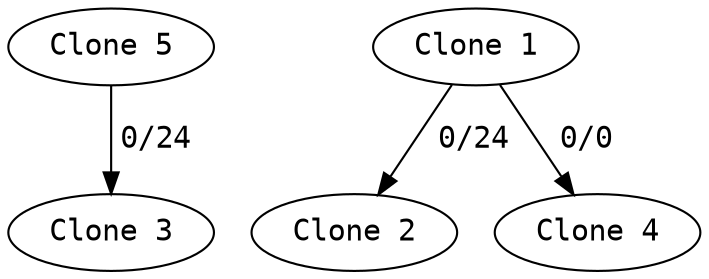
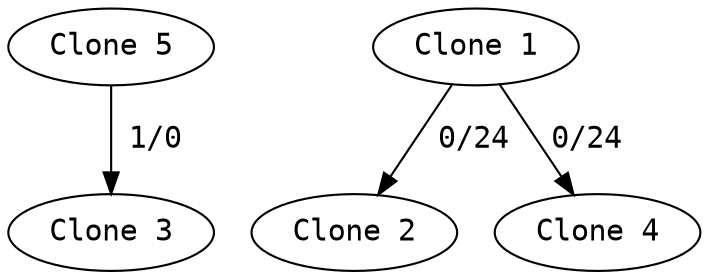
  digraph {
    fontname="DejaVu Sans Mono"
    node [fontname="DejaVu Sans Mono"]
    edge [fontname="DejaVu Sans Mono"]
    n1 [label="Clone 5"]
    n2 [label="Clone 3"]
    n3 [label="Clone 1"]
    n4 [label="Clone 2"]
    n5 [label="Clone 4"]
-   n1 -> n2 [label=" 0/24"]
+   n1 -> n2 [label=" 1/0"]
    n3 -> n4 [label=" 0/24"]
-   n3 -> n5 [label=" 0/0"]
+   n3 -> n5 [label=" 0/24"]
  }
